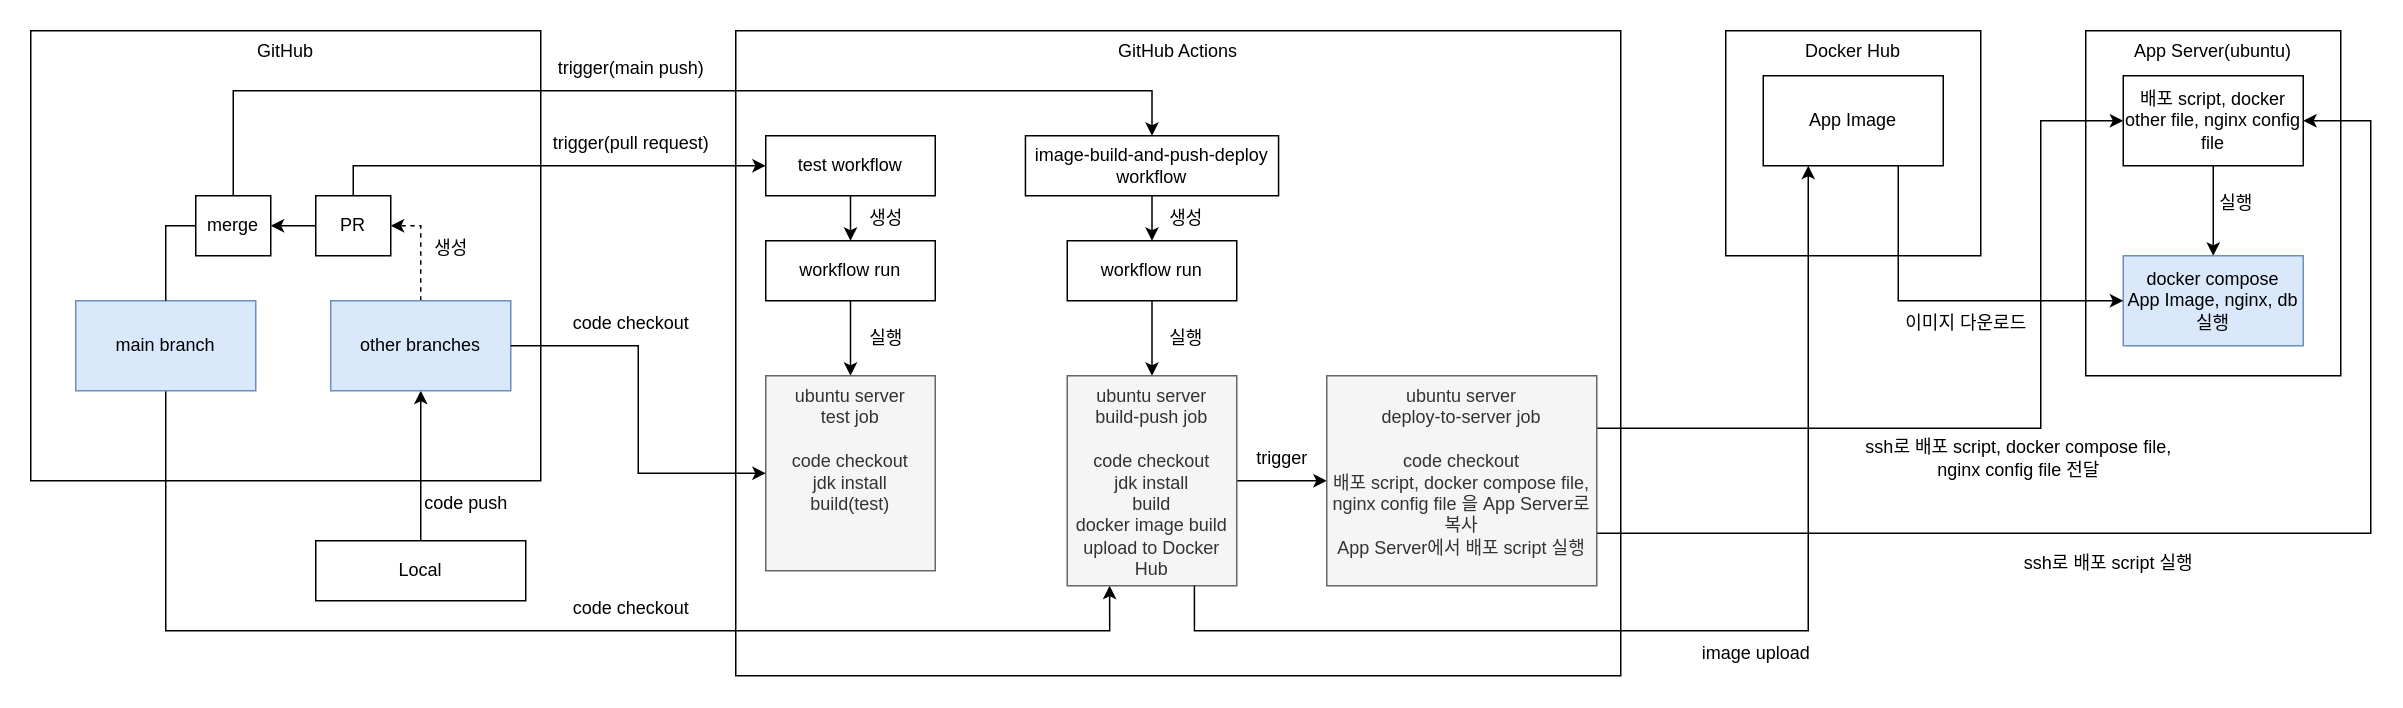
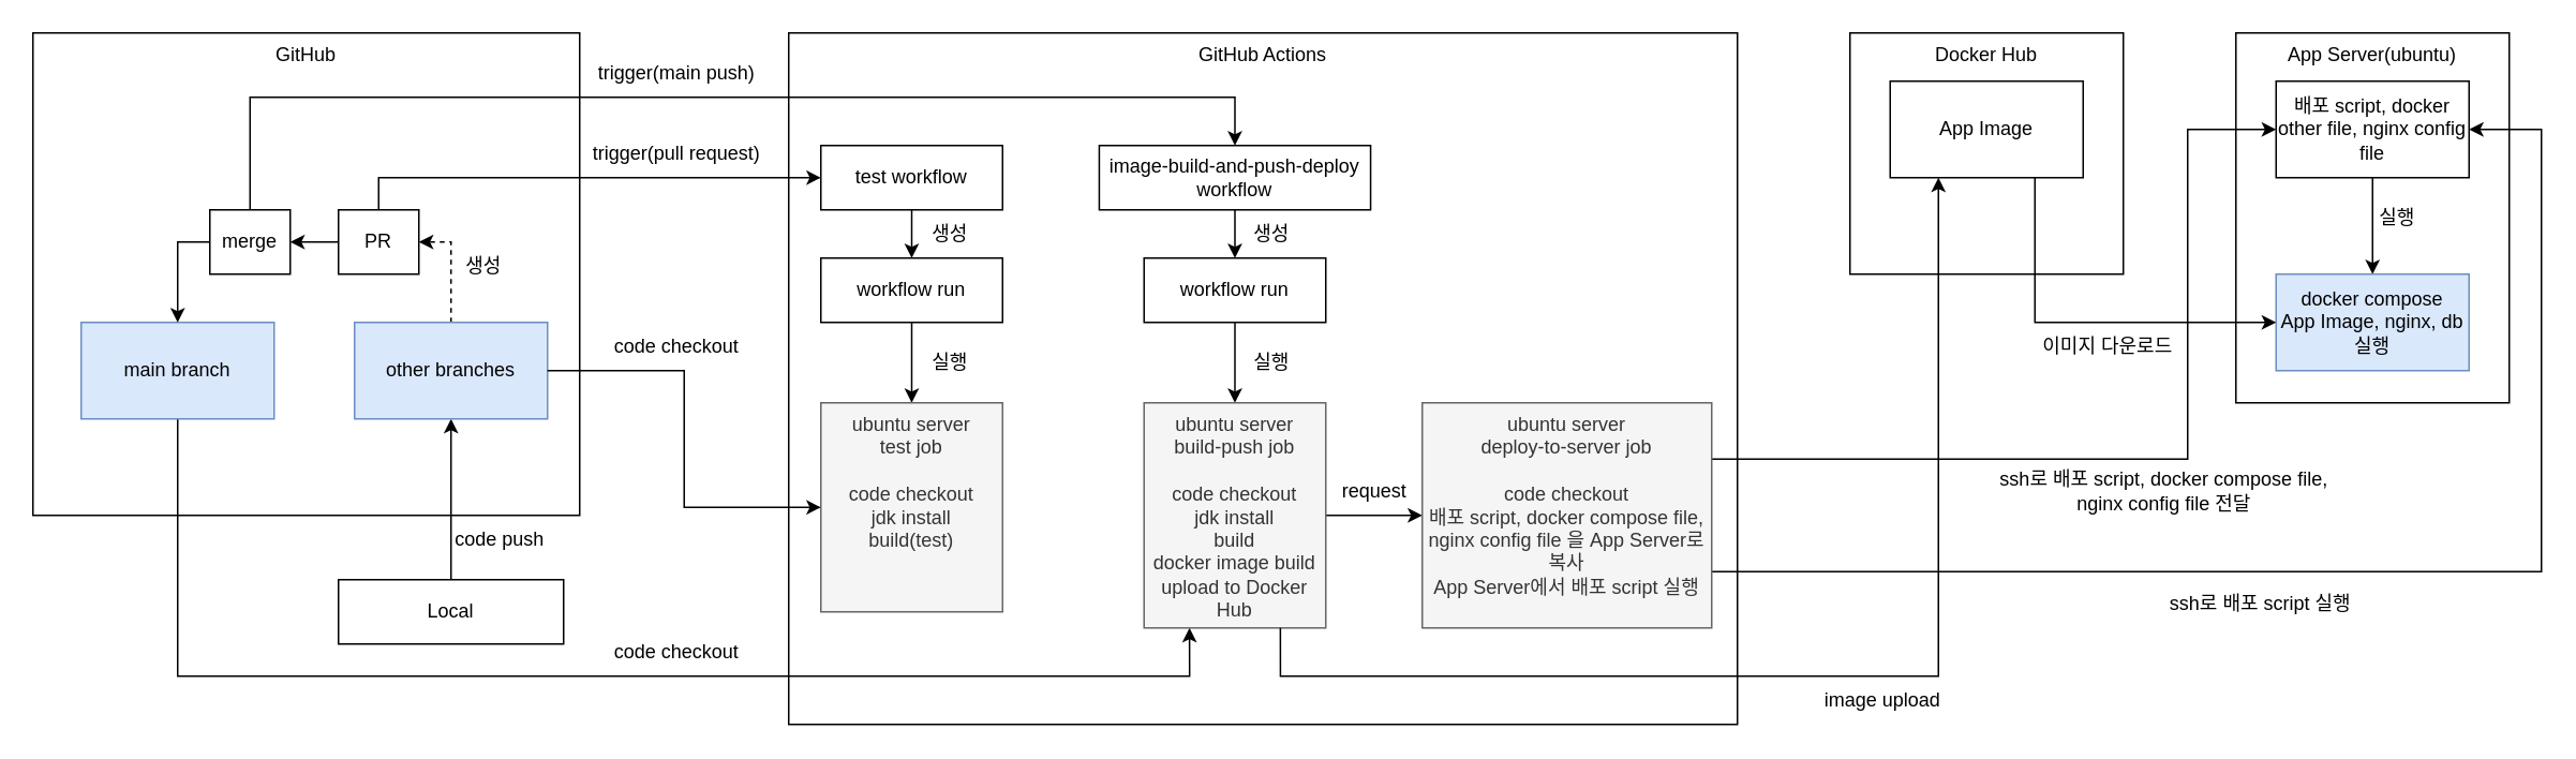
  <mxCell id="0" />
  <mxCell id="1" parent="0" />
  <mxCell id="2" value="GitHub" style="rounded=0;whiteSpace=wrap;html=1;verticalAlign=top;" vertex="1" parent="1"><mxGeometry x="20" y="20" width="340" height="300" as="geometry" /></mxCell>
  <mxCell id="3" style="edgeStyle=orthogonalEdgeStyle;rounded=0;orthogonalLoop=1;jettySize=auto;html=1;entryX=0.5;entryY=1;entryDx=0;entryDy=0;exitX=0.5;exitY=0;exitDx=0;exitDy=0;" edge="1" parent="1" source="4" target="6"><mxGeometry relative="1" as="geometry"><Array as="points"><mxPoint x="280" y="330" /><mxPoint x="280" y="330" /></Array></mxGeometry></mxCell>
  <mxCell id="4" value="Local" style="rounded=0;whiteSpace=wrap;html=1;verticalAlign=middle;" vertex="1" parent="1"><mxGeometry x="210" y="360" width="140" height="40" as="geometry" /></mxCell>
  <mxCell id="5" style="edgeStyle=orthogonalEdgeStyle;rounded=0;orthogonalLoop=1;jettySize=auto;html=1;entryX=1;entryY=0.5;entryDx=0;entryDy=0;dashed=1;" edge="1" parent="1" source="6" target="13"><mxGeometry relative="1" as="geometry" /></mxCell>
  <mxCell id="6" value="other branches" style="rounded=0;whiteSpace=wrap;html=1;fillColor=#dae8fc;strokeColor=#6c8ebf;" vertex="1" parent="1"><mxGeometry x="220" y="200" width="120" height="60" as="geometry" /></mxCell>
  <mxCell id="7" value="GitHub Actions" style="rounded=0;whiteSpace=wrap;html=1;verticalAlign=top;" vertex="1" parent="1"><mxGeometry x="490" y="20" width="590" height="430" as="geometry" /></mxCell>
  <mxCell id="8" style="edgeStyle=orthogonalEdgeStyle;rounded=0;orthogonalLoop=1;jettySize=auto;html=1;exitX=0.5;exitY=1;exitDx=0;exitDy=0;entryX=0.25;entryY=1;entryDx=0;entryDy=0;" edge="1" parent="1" source="9" target="32"><mxGeometry relative="1" as="geometry"><Array as="points"><mxPoint x="110" y="420" /><mxPoint x="739" y="420" /></Array></mxGeometry></mxCell>
  <mxCell id="9" value="main branch" style="rounded=0;whiteSpace=wrap;html=1;fillColor=#dae8fc;strokeColor=#6c8ebf;" vertex="1" parent="1"><mxGeometry x="50" y="200" width="120" height="60" as="geometry" /></mxCell>
  <mxCell id="10" value="code push" style="text;html=1;align=center;verticalAlign=middle;resizable=0;points=[];autosize=1;strokeColor=none;fillColor=none;" vertex="1" parent="1"><mxGeometry x="270" y="320" width="80" height="30" as="geometry" /></mxCell>
  <mxCell id="11" style="edgeStyle=orthogonalEdgeStyle;rounded=0;orthogonalLoop=1;jettySize=auto;html=1;entryX=0;entryY=0.5;entryDx=0;entryDy=0;" edge="1" parent="1" source="13" target="17"><mxGeometry relative="1" as="geometry"><Array as="points"><mxPoint x="235" y="110" /></Array></mxGeometry></mxCell>
  <mxCell id="12" style="edgeStyle=orthogonalEdgeStyle;rounded=0;orthogonalLoop=1;jettySize=auto;html=1;entryX=1;entryY=0.5;entryDx=0;entryDy=0;" edge="1" parent="1" source="13" target="25"><mxGeometry relative="1" as="geometry" /></mxCell>
  <mxCell id="13" value="PR" style="rounded=0;whiteSpace=wrap;html=1;" vertex="1" parent="1"><mxGeometry x="210" y="130" width="50" height="40" as="geometry" /></mxCell>
  <mxCell id="14" style="edgeStyle=orthogonalEdgeStyle;rounded=0;orthogonalLoop=1;jettySize=auto;html=1;entryX=0.5;entryY=0;entryDx=0;entryDy=0;" edge="1" parent="1" source="15" target="19"><mxGeometry relative="1" as="geometry" /></mxCell>
  <mxCell id="15" value="workflow run" style="rounded=0;whiteSpace=wrap;html=1;verticalAlign=middle;" vertex="1" parent="1"><mxGeometry x="510" y="160" width="113" height="40" as="geometry" /></mxCell>
  <mxCell id="16" style="edgeStyle=orthogonalEdgeStyle;rounded=0;orthogonalLoop=1;jettySize=auto;html=1;exitX=0.5;exitY=1;exitDx=0;exitDy=0;entryX=0.5;entryY=0;entryDx=0;entryDy=0;" edge="1" parent="1" source="17" target="15"><mxGeometry relative="1" as="geometry" /></mxCell>
  <mxCell id="17" value="test workflow" style="rounded=0;whiteSpace=wrap;html=1;verticalAlign=middle;" vertex="1" parent="1"><mxGeometry x="510" y="90" width="113" height="40" as="geometry" /></mxCell>
  <mxCell id="18" value="생성" style="text;html=1;align=center;verticalAlign=middle;resizable=0;points=[];autosize=1;strokeColor=none;fillColor=none;" vertex="1" parent="1"><mxGeometry x="570" y="130" width="40" height="30" as="geometry" /></mxCell>
  <mxCell id="19" value="ubuntu server&lt;br&gt;test job&lt;br&gt;&lt;br&gt;code checkout&lt;br&gt;jdk install&lt;br&gt;build(test)" style="rounded=0;whiteSpace=wrap;html=1;verticalAlign=top;fillColor=#f5f5f5;fontColor=#333333;strokeColor=#666666;" vertex="1" parent="1"><mxGeometry x="510" y="250" width="113" height="130" as="geometry" /></mxCell>
  <mxCell id="20" value="실행" style="text;html=1;align=center;verticalAlign=middle;resizable=0;points=[];autosize=1;strokeColor=none;fillColor=none;" vertex="1" parent="1"><mxGeometry x="570" y="210" width="40" height="30" as="geometry" /></mxCell>
  <mxCell id="21" value="trigger(pull request)" style="text;html=1;align=center;verticalAlign=middle;resizable=0;points=[];autosize=1;strokeColor=none;fillColor=none;" vertex="1" parent="1"><mxGeometry x="355" y="80" width="130" height="30" as="geometry" /></mxCell>
  <mxCell id="22" value="생성" style="text;html=1;align=center;verticalAlign=middle;resizable=0;points=[];autosize=1;strokeColor=none;fillColor=none;" vertex="1" parent="1"><mxGeometry x="280" y="150" width="40" height="30" as="geometry" /></mxCell>
- <mxCell id="23" style="edgeStyle=orthogonalEdgeStyle;rounded=0;orthogonalLoop=1;jettySize=auto;html=1;exitX=0;exitY=0.5;exitDx=0;exitDy=0;entryX=0.5;entryY=0;entryDx=0;entryDy=0;endArrow=none;" edge="1" parent="1" source="25" target="9"><mxGeometry relative="1" as="geometry" /></mxCell>
+ <mxCell id="23" style="edgeStyle=orthogonalEdgeStyle;rounded=0;orthogonalLoop=1;jettySize=auto;html=1;exitX=0;exitY=0.5;exitDx=0;exitDy=0;entryX=0.5;entryY=0;entryDx=0;entryDy=0;" edge="1" parent="1" source="25" target="9"><mxGeometry relative="1" as="geometry" /></mxCell>
  <mxCell id="24" style="edgeStyle=orthogonalEdgeStyle;rounded=0;orthogonalLoop=1;jettySize=auto;html=1;exitX=0.5;exitY=0;exitDx=0;exitDy=0;entryX=0.5;entryY=0;entryDx=0;entryDy=0;" edge="1" parent="1" source="25" target="27"><mxGeometry relative="1" as="geometry"><Array as="points"><mxPoint x="155" y="60" /><mxPoint x="768" y="60" /></Array></mxGeometry></mxCell>
  <mxCell id="25" value="merge" style="rounded=0;whiteSpace=wrap;html=1;" vertex="1" parent="1"><mxGeometry x="130" y="130" width="50" height="40" as="geometry" /></mxCell>
  <mxCell id="26" style="edgeStyle=orthogonalEdgeStyle;rounded=0;orthogonalLoop=1;jettySize=auto;html=1;entryX=0.5;entryY=0;entryDx=0;entryDy=0;" edge="1" parent="1" source="27" target="30"><mxGeometry relative="1" as="geometry" /></mxCell>
  <mxCell id="27" value="image-build-and-push-deploy workflow" style="rounded=0;whiteSpace=wrap;html=1;verticalAlign=middle;" vertex="1" parent="1"><mxGeometry x="683.13" y="90" width="168.75" height="40" as="geometry" /></mxCell>
  <mxCell id="28" value="trigger(main push)" style="text;html=1;align=center;verticalAlign=middle;resizable=0;points=[];autosize=1;strokeColor=none;fillColor=none;" vertex="1" parent="1"><mxGeometry x="360" y="30" width="120" height="30" as="geometry" /></mxCell>
  <mxCell id="29" style="edgeStyle=orthogonalEdgeStyle;rounded=0;orthogonalLoop=1;jettySize=auto;html=1;exitX=0.5;exitY=1;exitDx=0;exitDy=0;entryX=0.5;entryY=0;entryDx=0;entryDy=0;" edge="1" parent="1" source="30" target="32"><mxGeometry relative="1" as="geometry" /></mxCell>
  <mxCell id="30" value="workflow run" style="rounded=0;whiteSpace=wrap;html=1;verticalAlign=middle;" vertex="1" parent="1"><mxGeometry x="711" y="160" width="113" height="40" as="geometry" /></mxCell>
  <mxCell id="31" style="edgeStyle=orthogonalEdgeStyle;rounded=0;orthogonalLoop=1;jettySize=auto;html=1;entryX=0;entryY=0.5;entryDx=0;entryDy=0;" edge="1" parent="1" source="32" target="45"><mxGeometry relative="1" as="geometry" /></mxCell>
  <mxCell id="32" value="ubuntu server&lt;br&gt;build-push job&lt;br&gt;&lt;br&gt;code checkout&lt;br&gt;jdk install&lt;br&gt;build&lt;br&gt;docker image build&lt;br&gt;upload to Docker Hub" style="rounded=0;whiteSpace=wrap;html=1;verticalAlign=top;fillColor=#f5f5f5;fontColor=#333333;strokeColor=#666666;" vertex="1" parent="1"><mxGeometry x="711" y="250" width="113" height="140" as="geometry" /></mxCell>
  <mxCell id="33" value="생성" style="text;html=1;align=center;verticalAlign=middle;resizable=0;points=[];autosize=1;strokeColor=none;fillColor=none;" vertex="1" parent="1"><mxGeometry x="770" y="130" width="40" height="30" as="geometry" /></mxCell>
  <mxCell id="34" value="Docker Hub" style="rounded=0;whiteSpace=wrap;html=1;verticalAlign=top;" vertex="1" parent="1"><mxGeometry x="1150" y="20" width="170" height="150" as="geometry" /></mxCell>
  <mxCell id="35" value="code checkout" style="text;html=1;align=center;verticalAlign=middle;resizable=0;points=[];autosize=1;strokeColor=none;fillColor=none;" vertex="1" parent="1"><mxGeometry x="370" y="200" width="100" height="30" as="geometry" /></mxCell>
  <mxCell id="36" value="실행" style="text;html=1;align=center;verticalAlign=middle;resizable=0;points=[];autosize=1;strokeColor=none;fillColor=none;" vertex="1" parent="1"><mxGeometry x="770" y="210" width="40" height="30" as="geometry" /></mxCell>
  <mxCell id="37" value="code checkout" style="text;html=1;align=center;verticalAlign=middle;resizable=0;points=[];autosize=1;strokeColor=none;fillColor=none;" vertex="1" parent="1"><mxGeometry x="370" y="390" width="100" height="30" as="geometry" /></mxCell>
  <mxCell id="38" value="App Image" style="rounded=0;whiteSpace=wrap;html=1;" vertex="1" parent="1"><mxGeometry x="1175" y="50" width="120" height="60" as="geometry" /></mxCell>
  <mxCell id="39" style="edgeStyle=orthogonalEdgeStyle;rounded=0;orthogonalLoop=1;jettySize=auto;html=1;entryX=0.25;entryY=1;entryDx=0;entryDy=0;exitX=0.75;exitY=1;exitDx=0;exitDy=0;" edge="1" parent="1" source="32" target="38"><mxGeometry relative="1" as="geometry"><mxPoint x="1000" y="250" as="targetPoint" /><Array as="points"><mxPoint x="796" y="420" /><mxPoint x="1205" y="420" /></Array></mxGeometry></mxCell>
  <mxCell id="40" value="image upload" style="text;html=1;align=center;verticalAlign=middle;resizable=0;points=[];autosize=1;strokeColor=none;fillColor=none;" vertex="1" parent="1"><mxGeometry x="1120" y="420" width="100" height="30" as="geometry" /></mxCell>
  <mxCell id="41" style="edgeStyle=orthogonalEdgeStyle;rounded=0;orthogonalLoop=1;jettySize=auto;html=1;exitX=1;exitY=0.5;exitDx=0;exitDy=0;entryX=0;entryY=0.5;entryDx=0;entryDy=0;" edge="1" parent="1" source="6" target="19"><mxGeometry relative="1" as="geometry" /></mxCell>
  <mxCell id="42" value="App Server(ubuntu)" style="rounded=0;whiteSpace=wrap;html=1;verticalAlign=top;" vertex="1" parent="1"><mxGeometry x="1390" y="20" width="170" height="230" as="geometry" /></mxCell>
  <mxCell id="43" style="edgeStyle=orthogonalEdgeStyle;rounded=0;orthogonalLoop=1;jettySize=auto;html=1;exitX=1;exitY=0.25;exitDx=0;exitDy=0;entryX=0;entryY=0.5;entryDx=0;entryDy=0;" edge="1" parent="1" source="45" target="49"><mxGeometry relative="1" as="geometry"><Array as="points"><mxPoint x="1360" y="285" /><mxPoint x="1360" y="80" /></Array></mxGeometry></mxCell>
  <mxCell id="44" style="edgeStyle=orthogonalEdgeStyle;rounded=0;orthogonalLoop=1;jettySize=auto;html=1;exitX=1;exitY=0.75;exitDx=0;exitDy=0;entryX=1;entryY=0.5;entryDx=0;entryDy=0;" edge="1" parent="1" source="45" target="49"><mxGeometry relative="1" as="geometry"><Array as="points"><mxPoint x="1580" y="355" /><mxPoint x="1580" y="80" /></Array></mxGeometry></mxCell>
  <mxCell id="45" value="ubuntu server&lt;br&gt;deploy-to-server job&lt;br&gt;&lt;br&gt;code checkout&lt;br&gt;배포 script, docker compose file, nginx config file 을 App Server로 복사&lt;br&gt;App Server에서 배포 script 실행" style="rounded=0;whiteSpace=wrap;html=1;verticalAlign=top;fillColor=#f5f5f5;fontColor=#333333;strokeColor=#666666;" vertex="1" parent="1"><mxGeometry x="884" y="250" width="180" height="140" as="geometry" /></mxCell>
- <mxCell id="46" value="trigger" style="text;html=1;align=center;verticalAlign=middle;resizable=0;points=[];autosize=1;strokeColor=none;fillColor=none;" vertex="1" parent="1"><mxGeometry x="824" y="290" width="60" height="30" as="geometry" /></mxCell>
+ <mxCell id="46" value="request" style="text;html=1;align=center;verticalAlign=middle;resizable=0;points=[];autosize=1;strokeColor=none;fillColor=none;" vertex="1" parent="1"><mxGeometry x="824" y="290" width="60" height="30" as="geometry" /></mxCell>
  <mxCell id="47" value="ssh로 배포 script, docker compose file,&lt;br&gt;nginx config file 전달" style="text;html=1;align=center;verticalAlign=middle;resizable=0;points=[];autosize=1;strokeColor=none;fillColor=none;" vertex="1" parent="1"><mxGeometry x="1230" y="285" width="230" height="40" as="geometry" /></mxCell>
  <mxCell id="48" style="edgeStyle=orthogonalEdgeStyle;rounded=0;orthogonalLoop=1;jettySize=auto;html=1;exitX=0.5;exitY=1;exitDx=0;exitDy=0;entryX=0.5;entryY=0;entryDx=0;entryDy=0;" edge="1" parent="1" source="49" target="50"><mxGeometry relative="1" as="geometry" /></mxCell>
  <mxCell id="49" value="배포 script, docker other file, nginx config file" style="whiteSpace=wrap;html=1;" vertex="1" parent="1"><mxGeometry x="1415" y="50" width="120" height="60" as="geometry" /></mxCell>
  <mxCell id="50" value="docker compose&lt;br&gt;App Image, nginx, db 실행" style="whiteSpace=wrap;html=1;fillColor=#dae8fc;strokeColor=#6c8ebf;" vertex="1" parent="1"><mxGeometry x="1415" y="170" width="120" height="60" as="geometry" /></mxCell>
  <mxCell id="51" value="ssh로 배포 script 실행" style="text;html=1;align=center;verticalAlign=middle;resizable=0;points=[];autosize=1;strokeColor=none;fillColor=none;" vertex="1" parent="1"><mxGeometry x="1340" y="360" width="130" height="30" as="geometry" /></mxCell>
  <mxCell id="52" value="실행" style="text;html=1;align=center;verticalAlign=middle;resizable=0;points=[];autosize=1;strokeColor=none;fillColor=none;" vertex="1" parent="1"><mxGeometry x="1470" y="120" width="40" height="30" as="geometry" /></mxCell>
  <mxCell id="53" style="edgeStyle=orthogonalEdgeStyle;rounded=0;orthogonalLoop=1;jettySize=auto;html=1;exitX=0.75;exitY=1;exitDx=0;exitDy=0;entryX=0;entryY=0.5;entryDx=0;entryDy=0;" edge="1" parent="1" source="38" target="50"><mxGeometry relative="1" as="geometry" /></mxCell>
  <mxCell id="54" value="이미지 다운로드" style="text;html=1;align=center;verticalAlign=middle;resizable=0;points=[];autosize=1;strokeColor=none;fillColor=none;" vertex="1" parent="1"><mxGeometry x="1260" y="200" width="100" height="30" as="geometry" /></mxCell>
